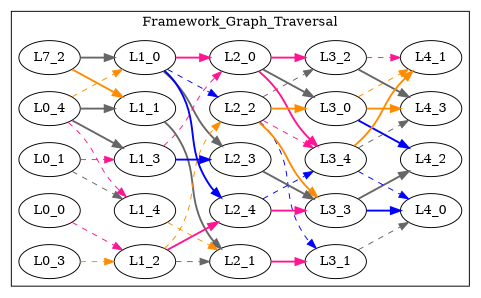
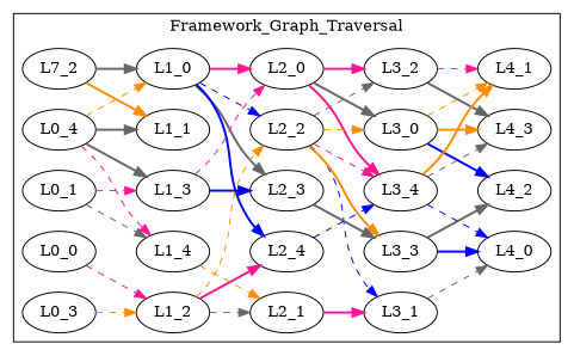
  digraph {
    rankdir=LR
    edge [color=gray40 style=bold]
    n1 [label=L4_0]
    n2 [label=L4_1]
    n3 [label=L4_2]
    n4 [label=L4_3]
    n5 [label=L3_0]
    n6 [label=L3_1]
    n7 [label=L3_2]
    n8 [label=L3_3]
    n9 [label=L3_4]
    n10 [label=L2_0]
    n11 [label=L2_1]
    n12 [label=L2_2]
    n13 [label=L2_3]
    n14 [label=L2_4]
    n15 [label=L1_0]
    n16 [label=L1_1]
    n17 [label=L1_2]
    n18 [label=L1_3]
    n19 [label=L1_4]
    n20 [label=L0_0]
    n21 [label=L0_1]
    n22 [label=L7_2]
    n23 [label=L0_3]
    n24 [label=L0_4]
    subgraph cluster_1 {
      label=Framework_Graph_Traversal
      n1
      n2
      n3
      n4
      n5
      n6
      n7
      n8
      n9
      n10
      n11
      n12
      n13
      n14
      n15
      n16
      n17
      n18
      n19
      n20
      n21
      n22
      n23
      n24
    }
    n5 -> n2 [color=darkorange style=dashed]
    n5 -> n3 [color=blue]
    n5 -> n4 [color=darkorange]
    n6 -> n1 [style=dashed]
    n7 -> n2 [color=deeppink style=dashed]
    n7 -> n4
    n8 -> n1 [color=blue]
    n8 -> n3
    n9 -> n1 [color=blue style=dashed]
    n9 -> n2 [color=darkorange]
    n9 -> n4 [style=dashed]
    n10 -> n5
    n10 -> n7 [color=deeppink]
    n10 -> n9 [color=deeppink]
    n11 -> n6 [color=deeppink]
-   n12 -> n5 [color=darkorange]
+   n12 -> n5 [color=darkorange style=dashed]
    n12 -> n6 [color=blue style=dashed]
    n12 -> n7 [style=dashed]
    n12 -> n8 [color=darkorange]
    n12 -> n9 [color=deeppink style=dashed]
    n13 -> n8
-   n14 -> n8 [color=deeppink]
    n14 -> n9 [color=blue style=dashed]
    n15 -> n10 [color=deeppink]
    n15 -> n12 [color=blue style=dashed]
    n15 -> n13
    n15 -> n14 [color=blue]
-   n16 -> n11
    n17 -> n11 [style=dashed]
    n17 -> n12 [color=darkorange style=dashed]
    n17 -> n14 [color=deeppink]
    n18 -> n10 [color=deeppink style=dashed]
    n18 -> n13 [color=blue]
    n19 -> n11 [color=darkorange style=dashed]
    n20 -> n17 [color=deeppink style=dashed]
    n21 -> n18 [color=deeppink style=dashed]
    n21 -> n19 [style=dashed]
    n22 -> n15
    n22 -> n16 [color=darkorange]
    n23 -> n17 [color=darkorange style=dashed]
    n24 -> n15 [color=darkorange style=dashed]
    n24 -> n16
    n24 -> n18
    n24 -> n19 [color=deeppink style=dashed]
  }
